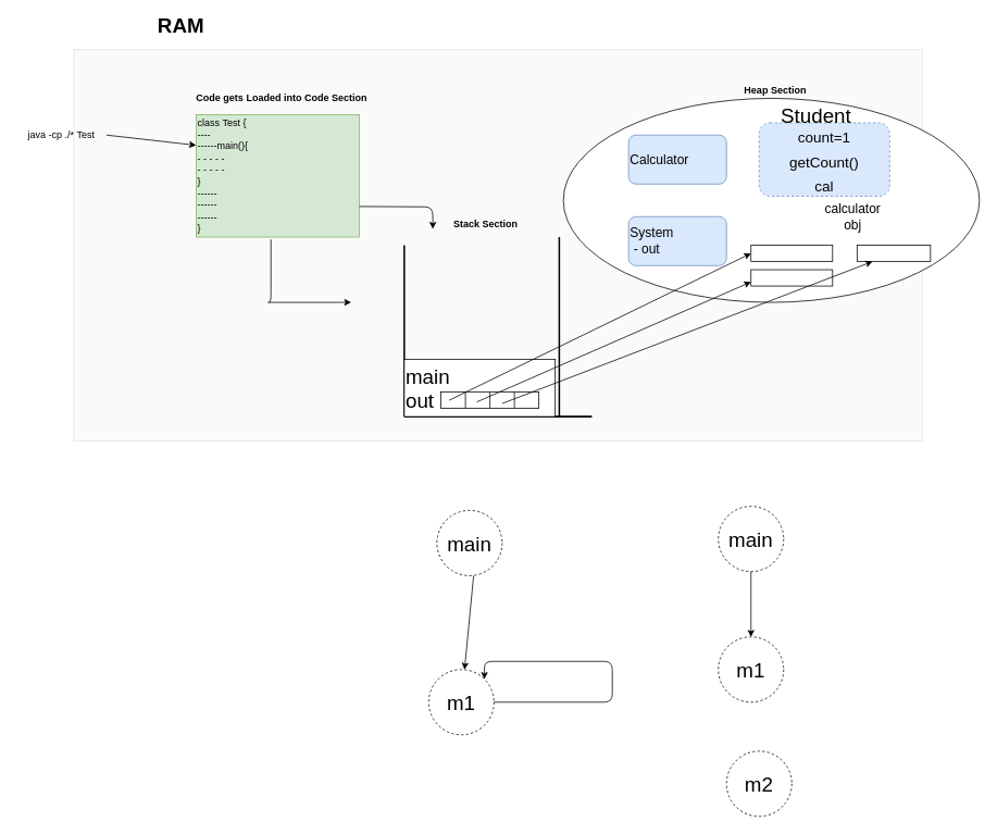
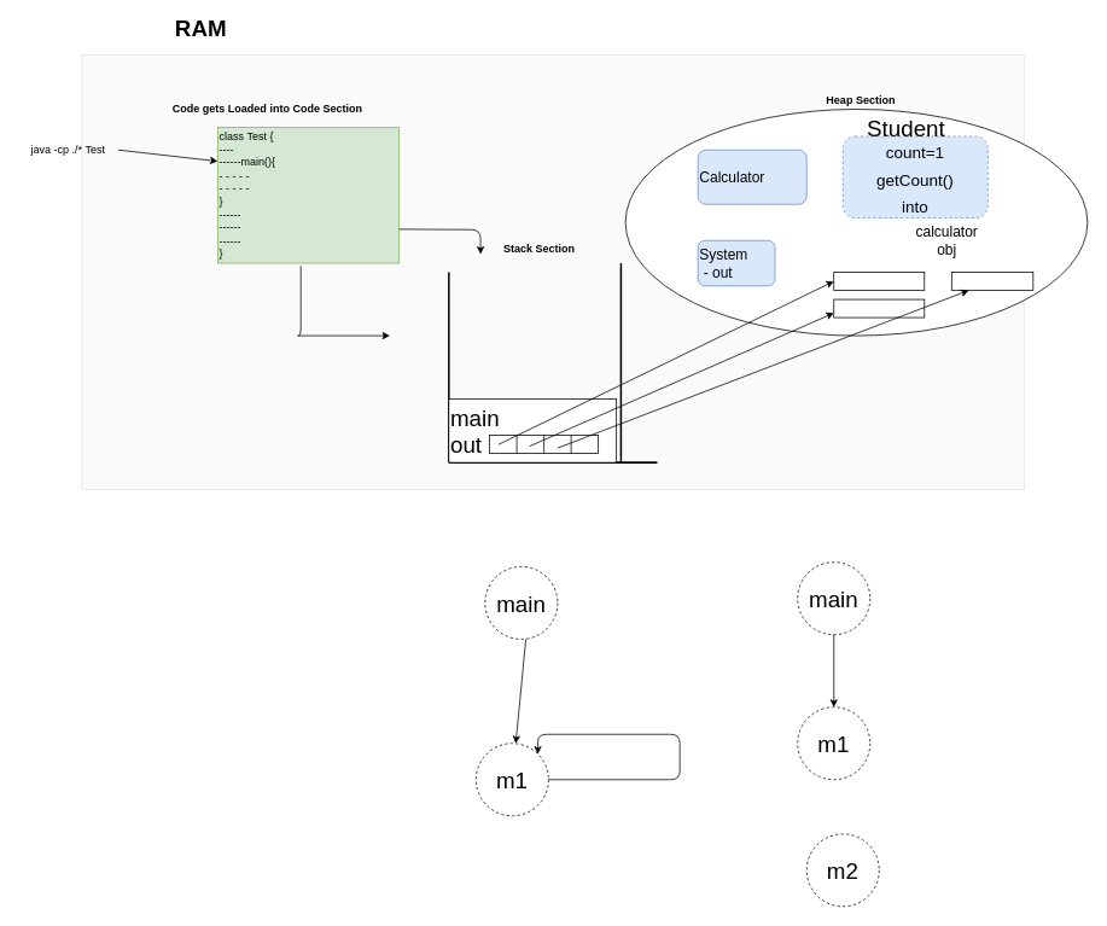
  <mxCell id="0" />
  <mxCell id="1" parent="0" />
  <mxCell id="2" value="" style="rounded=0;whiteSpace=wrap;html=1;opacity=10;fillColor=#CCCCCC;" parent="1" vertex="1"><mxGeometry x="90" y="60" width="1040" height="480" as="geometry" /></mxCell>
  <mxCell id="3" value="java -cp ./* Test" style="text;html=1;strokeColor=none;fillColor=none;align=center;verticalAlign=middle;whiteSpace=wrap;rounded=0;" parent="1" vertex="1"><mxGeometry x="20" y="150" width="110" height="30" as="geometry" /></mxCell>
  <mxCell id="4" value="class Test {&lt;br&gt;----&lt;br&gt;------main(){&lt;br&gt;- - - - -&amp;nbsp;&lt;br&gt;- - - - -&lt;br&gt;}&lt;br&gt;------&lt;br&gt;------&lt;br&gt;------&lt;br&gt;}" style="rounded=0;whiteSpace=wrap;html=1;align=left;fillColor=#d5e8d4;strokeColor=#82b366;" parent="1" vertex="1"><mxGeometry x="240" y="140" width="200" height="150" as="geometry" /></mxCell>
  <mxCell id="5" value="" style="endArrow=classic;html=1;exitX=1;exitY=0.5;exitDx=0;exitDy=0;entryX=0;entryY=0.25;entryDx=0;entryDy=0;" parent="1" source="3" target="4" edge="1"><mxGeometry width="50" height="50" relative="1" as="geometry"><mxPoint x="380" y="280" as="sourcePoint" /><mxPoint x="430" y="230" as="targetPoint" /></mxGeometry></mxCell>
- <mxCell id="6" value="Code gets Loaded into Code Section" style="text;html=1;strokeColor=none;fillColor=none;align=center;verticalAlign=middle;whiteSpace=wrap;rounded=0;fontStyle=1" parent="1" vertex="1"><mxGeometry x="230" y="110" width="230" height="20" as="geometry" /></mxCell>
+ <mxCell id="6" value="Code gets Loaded into Code Section" style="text;html=1;strokeColor=none;fillColor=none;align=center;verticalAlign=middle;whiteSpace=wrap;rounded=0;fontStyle=1" parent="1" vertex="1"><mxGeometry x="180" y="110" width="230" height="20" as="geometry" /></mxCell>
  <mxCell id="7" value="" style="edgeStyle=segmentEdgeStyle;endArrow=classic;html=1;exitX=0.458;exitY=1.02;exitDx=0;exitDy=0;exitPerimeter=0;" parent="1" source="4" edge="1"><mxGeometry width="50" height="50" relative="1" as="geometry"><mxPoint x="380" y="340" as="sourcePoint" /><mxPoint x="430" y="370" as="targetPoint" /><Array as="points"><mxPoint x="327" y="370" /><mxPoint x="430" y="370" /></Array></mxGeometry></mxCell>
  <mxCell id="8" value="" style="line;strokeWidth=2;direction=south;html=1;align=left;" parent="1" vertex="1"><mxGeometry x="490" y="300" width="10" height="210" as="geometry" /></mxCell>
  <mxCell id="9" value="" style="line;strokeWidth=2;direction=south;html=1;align=left;" parent="1" vertex="1"><mxGeometry x="680" y="290" width="10" height="220" as="geometry" /></mxCell>
  <mxCell id="10" value="" style="line;strokeWidth=2;direction=south;html=1;align=left;rotation=90;" parent="1" vertex="1"><mxGeometry x="605" y="395" width="10" height="230" as="geometry" /></mxCell>
  <mxCell id="11" value="" style="ellipse;whiteSpace=wrap;html=1;align=left;" parent="1" vertex="1"><mxGeometry x="690" y="120" width="510" height="250" as="geometry" /></mxCell>
  <mxCell id="12" value="Stack Section" style="text;html=1;strokeColor=none;fillColor=none;align=center;verticalAlign=middle;whiteSpace=wrap;rounded=0;fontStyle=1" parent="1" vertex="1"><mxGeometry x="480" y="265" width="230" height="20" as="geometry" /></mxCell>
  <mxCell id="13" value="Heap Section" style="text;html=1;strokeColor=none;fillColor=none;align=center;verticalAlign=middle;whiteSpace=wrap;rounded=0;fontStyle=1" parent="1" vertex="1"><mxGeometry x="835" y="100" width="230" height="20" as="geometry" /></mxCell>
  <mxCell id="14" value="" style="edgeStyle=elbowEdgeStyle;elbow=vertical;endArrow=classic;html=1;exitX=1;exitY=0.75;exitDx=0;exitDy=0;" parent="1" source="4" edge="1"><mxGeometry width="50" height="50" relative="1" as="geometry"><mxPoint x="640" y="370" as="sourcePoint" /><mxPoint x="530" y="280" as="targetPoint" /><Array as="points"><mxPoint x="530" y="253" /></Array></mxGeometry></mxCell>
  <mxCell id="15" value="RAM&amp;nbsp;" style="text;html=1;strokeColor=none;fillColor=none;align=center;verticalAlign=middle;whiteSpace=wrap;rounded=0;opacity=10;fontStyle=1;fontSize=25;" parent="1" vertex="1"><mxGeometry x="190" y="20" width="70" height="20" as="geometry" /></mxCell>
  <mxCell id="16" value="main&lt;br&gt;out&amp;nbsp;" style="rounded=0;whiteSpace=wrap;html=1;fontSize=25;fillColor=#FFFFFF;align=left;" parent="1" vertex="1"><mxGeometry x="495" y="440" width="185" height="70" as="geometry" /></mxCell>
- <mxCell id="17" value="&lt;font style=&quot;font-size: 18px&quot;&gt;count=1&lt;br&gt;getCount()&lt;br&gt;cal&lt;br&gt;&lt;/font&gt;" style="rounded=1;whiteSpace=wrap;html=1;fillColor=#dae8fc;fontSize=25;dashed=1;strokeColor=#6c8ebf;" parent="1" vertex="1"><mxGeometry x="930" y="150" width="160" height="90" as="geometry" /></mxCell>
+ <mxCell id="17" value="&lt;font style=&quot;font-size: 18px&quot;&gt;count=1&lt;br&gt;getCount()&lt;br&gt;into&lt;br&gt;&lt;/font&gt;" style="rounded=1;whiteSpace=wrap;html=1;fillColor=#dae8fc;fontSize=25;dashed=1;strokeColor=#6c8ebf;" parent="1" vertex="1"><mxGeometry x="930" y="150" width="160" height="90" as="geometry" /></mxCell>
  <mxCell id="18" value="Student" style="text;html=1;strokeColor=none;fillColor=none;align=center;verticalAlign=middle;whiteSpace=wrap;rounded=0;dashed=1;fontSize=25;" parent="1" vertex="1"><mxGeometry x="960" y="130" width="80" height="20" as="geometry" /></mxCell>
  <mxCell id="19" value="main" style="ellipse;whiteSpace=wrap;html=1;aspect=fixed;dashed=1;strokeColor=#000000;fillColor=#FFFFFF;fontSize=25;" parent="1" vertex="1"><mxGeometry x="535" y="625" width="80" height="80" as="geometry" /></mxCell>
  <mxCell id="20" value="m1" style="ellipse;whiteSpace=wrap;html=1;aspect=fixed;dashed=1;strokeColor=#000000;fillColor=#FFFFFF;fontSize=25;" parent="1" vertex="1"><mxGeometry x="525" y="820" width="80" height="80" as="geometry" /></mxCell>
  <mxCell id="21" value="" style="endArrow=classic;html=1;fontSize=25;" parent="1" target="20" edge="1"><mxGeometry width="50" height="50" relative="1" as="geometry"><mxPoint x="580" y="705" as="sourcePoint" /><mxPoint x="630" y="655" as="targetPoint" /></mxGeometry></mxCell>
  <mxCell id="22" value="" style="edgeStyle=segmentEdgeStyle;endArrow=classic;html=1;fontSize=25;entryX=1;entryY=0;entryDx=0;entryDy=0;" parent="1" target="20" edge="1"><mxGeometry width="50" height="50" relative="1" as="geometry"><mxPoint x="605" y="860" as="sourcePoint" /><mxPoint x="655" y="810" as="targetPoint" /><Array as="points"><mxPoint x="750" y="860" /><mxPoint x="750" y="810" /><mxPoint x="594" y="810" /></Array></mxGeometry></mxCell>
  <mxCell id="23" value="main" style="ellipse;whiteSpace=wrap;html=1;aspect=fixed;dashed=1;strokeColor=#000000;fillColor=#FFFFFF;fontSize=25;" parent="1" vertex="1"><mxGeometry x="880" y="620" width="80" height="80" as="geometry" /></mxCell>
  <mxCell id="24" value="m1" style="ellipse;whiteSpace=wrap;html=1;aspect=fixed;dashed=1;strokeColor=#000000;fillColor=#FFFFFF;fontSize=25;" parent="1" vertex="1"><mxGeometry x="880" y="780" width="80" height="80" as="geometry" /></mxCell>
  <mxCell id="25" value="m2" style="ellipse;whiteSpace=wrap;html=1;aspect=fixed;dashed=1;strokeColor=#000000;fillColor=#FFFFFF;fontSize=25;" parent="1" vertex="1"><mxGeometry x="890" y="920" width="80" height="80" as="geometry" /></mxCell>
  <mxCell id="26" value="" style="endArrow=classic;html=1;fontSize=25;entryX=0.5;entryY=0;entryDx=0;entryDy=0;exitX=0.5;exitY=1;exitDx=0;exitDy=0;" parent="1" source="23" target="24" edge="1"><mxGeometry width="50" height="50" relative="1" as="geometry"><mxPoint x="630" y="810" as="sourcePoint" /><mxPoint x="680" y="760" as="targetPoint" /></mxGeometry></mxCell>
  <mxCell id="27" value="calculator obj" style="text;html=1;strokeColor=none;fillColor=none;align=center;verticalAlign=middle;whiteSpace=wrap;rounded=0;fontSize=16;" parent="1" vertex="1"><mxGeometry x="1025" y="255" width="40" height="20" as="geometry" /></mxCell>
  <mxCell id="28" value="Calculator" style="rounded=1;whiteSpace=wrap;html=1;fontSize=16;align=left;fillColor=#dae8fc;strokeColor=#6c8ebf;" parent="1" vertex="1"><mxGeometry x="770" y="165" width="120" height="60" as="geometry" /></mxCell>
- <mxCell id="29" value="System&lt;br&gt;&amp;nbsp;- out" style="rounded=1;whiteSpace=wrap;html=1;fontSize=16;align=left;fillColor=#dae8fc;strokeColor=#6c8ebf;" parent="1" vertex="1"><mxGeometry x="770" y="265" width="120" height="60" as="geometry" /></mxCell>
+ <mxCell id="29" value="System&lt;br&gt;&amp;nbsp;- out" style="rounded=1;whiteSpace=wrap;html=1;fontSize=16;align=left;fillColor=#dae8fc;strokeColor=#6c8ebf;" parent="1" vertex="1"><mxGeometry x="770" y="265" width="85" height="50" as="geometry" /></mxCell>
  <mxCell id="30" value="" style="rounded=0;whiteSpace=wrap;html=1;" vertex="1" parent="1"><mxGeometry x="540" y="480" width="120" height="20" as="geometry" /></mxCell>
  <mxCell id="31" value="" style="endArrow=none;html=1;exitX=0.25;exitY=1;exitDx=0;exitDy=0;entryX=0.25;entryY=0;entryDx=0;entryDy=0;" edge="1" parent="1" source="30" target="30"><mxGeometry width="50" height="50" relative="1" as="geometry"><mxPoint x="740" y="330" as="sourcePoint" /><mxPoint x="790" y="280" as="targetPoint" /></mxGeometry></mxCell>
  <mxCell id="32" value="" style="endArrow=none;html=1;exitX=0.5;exitY=1;exitDx=0;exitDy=0;entryX=0.5;entryY=0;entryDx=0;entryDy=0;" edge="1" parent="1" source="30" target="30"><mxGeometry width="50" height="50" relative="1" as="geometry"><mxPoint x="740" y="330" as="sourcePoint" /><mxPoint x="790" y="280" as="targetPoint" /></mxGeometry></mxCell>
  <mxCell id="33" value="" style="endArrow=none;html=1;exitX=0.75;exitY=1;exitDx=0;exitDy=0;entryX=0.75;entryY=0;entryDx=0;entryDy=0;" edge="1" parent="1" source="30" target="30"><mxGeometry width="50" height="50" relative="1" as="geometry"><mxPoint x="740" y="330" as="sourcePoint" /><mxPoint x="790" y="280" as="targetPoint" /></mxGeometry></mxCell>
  <mxCell id="34" value="" style="rounded=0;whiteSpace=wrap;html=1;" vertex="1" parent="1"><mxGeometry x="920" y="300" width="100" height="20" as="geometry" /></mxCell>
  <mxCell id="35" value="" style="endArrow=classic;html=1;exitX=0.083;exitY=0.5;exitDx=0;exitDy=0;exitPerimeter=0;entryX=0;entryY=0.5;entryDx=0;entryDy=0;" edge="1" parent="1" source="30" target="34"><mxGeometry width="50" height="50" relative="1" as="geometry"><mxPoint x="740" y="330" as="sourcePoint" /><mxPoint x="790" y="280" as="targetPoint" /></mxGeometry></mxCell>
  <mxCell id="36" value="" style="rounded=0;whiteSpace=wrap;html=1;" vertex="1" parent="1"><mxGeometry x="920" y="330" width="100" height="20" as="geometry" /></mxCell>
  <mxCell id="37" value="" style="endArrow=classic;html=1;exitX=0.367;exitY=0.6;exitDx=0;exitDy=0;exitPerimeter=0;entryX=0;entryY=0.75;entryDx=0;entryDy=0;" edge="1" parent="1" source="30" target="36"><mxGeometry width="50" height="50" relative="1" as="geometry"><mxPoint x="740" y="330" as="sourcePoint" /><mxPoint x="790" y="280" as="targetPoint" /></mxGeometry></mxCell>
  <mxCell id="38" value="" style="rounded=0;whiteSpace=wrap;html=1;" vertex="1" parent="1"><mxGeometry x="1050" y="300" width="90" height="20" as="geometry" /></mxCell>
  <mxCell id="39" value="" style="endArrow=classic;html=1;exitX=0.625;exitY=0.7;exitDx=0;exitDy=0;exitPerimeter=0;" edge="1" parent="1" source="30" target="38"><mxGeometry width="50" height="50" relative="1" as="geometry"><mxPoint x="740" y="330" as="sourcePoint" /><mxPoint x="790" y="280" as="targetPoint" /></mxGeometry></mxCell>
